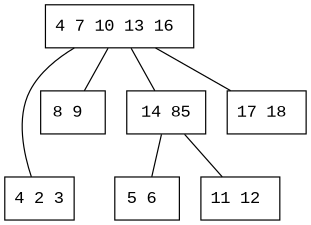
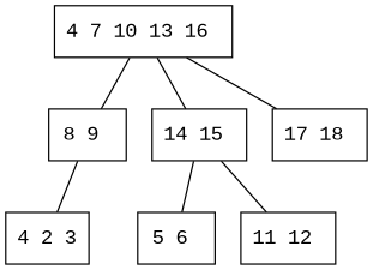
  graph {
    fontname="Liberation Mono"
    node [fontname="Liberation Mono" shape=box]
    edge [fontname="Liberation Mono"]
    n1 [label="4 7 10 13 16 "]
    n2 [label="4 2 3"]
    n3 [label="8 9 "]
-   n4 [label="14 85"]
+   n4 [label="14 15 "]
    n5 [label="17 18 "]
    n6 [label="5 6 "]
    n7 [label="11 12 "]
-   n1 -- n2
+   n3 -- n2
    n1 -- n3
    n1 -- n4
    n1 -- n5
    n4 -- n6
    n4 -- n7
  }
